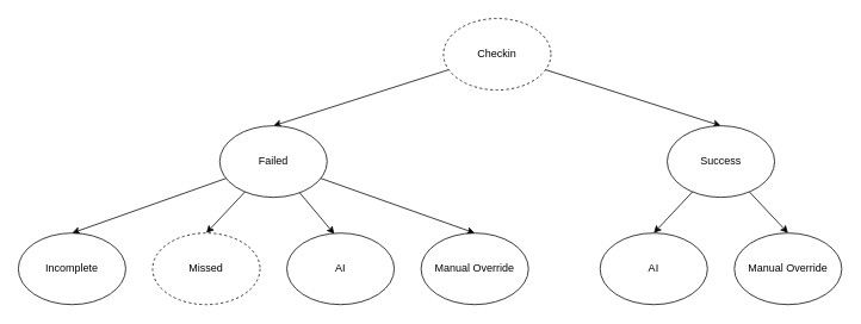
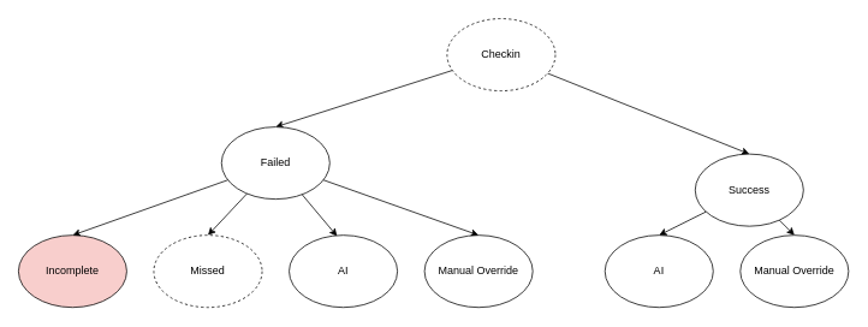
  <mxCell id="0" />
  <mxCell id="1" parent="0" />
  <mxCell id="2" style="rounded=0;orthogonalLoop=1;jettySize=auto;html=1;entryX=0.5;entryY=0;entryDx=0;entryDy=0;" edge="1" parent="1" source="4" target="9"><mxGeometry relative="1" as="geometry" /></mxCell>
  <mxCell id="3" style="rounded=0;orthogonalLoop=1;jettySize=auto;html=1;entryX=0.5;entryY=0;entryDx=0;entryDy=0;" edge="1" parent="1" source="4" target="12"><mxGeometry relative="1" as="geometry" /></mxCell>
  <mxCell id="4" value="Checkin" style="ellipse;whiteSpace=wrap;html=1;dashed=1;" vertex="1" parent="1"><mxGeometry x="495" y="20" width="120" height="80" as="geometry" /></mxCell>
  <mxCell id="5" style="rounded=0;orthogonalLoop=1;jettySize=auto;html=1;entryX=0.5;entryY=0;entryDx=0;entryDy=0;" edge="1" parent="1" source="9" target="13"><mxGeometry relative="1" as="geometry" /></mxCell>
  <mxCell id="6" style="rounded=0;orthogonalLoop=1;jettySize=auto;html=1;entryX=0.5;entryY=0;entryDx=0;entryDy=0;" edge="1" parent="1" source="9" target="14"><mxGeometry relative="1" as="geometry" /></mxCell>
  <mxCell id="7" style="rounded=0;orthogonalLoop=1;jettySize=auto;html=1;entryX=0.442;entryY=0.013;entryDx=0;entryDy=0;entryPerimeter=0;" edge="1" parent="1" source="9" target="15"><mxGeometry relative="1" as="geometry" /></mxCell>
  <mxCell id="8" style="rounded=0;orthogonalLoop=1;jettySize=auto;html=1;entryX=0.5;entryY=0;entryDx=0;entryDy=0;" edge="1" parent="1" source="9" target="16"><mxGeometry relative="1" as="geometry" /></mxCell>
  <mxCell id="9" value="Failed" style="ellipse;whiteSpace=wrap;html=1;" vertex="1" parent="1"><mxGeometry x="245" y="140" width="120" height="80" as="geometry" /></mxCell>
  <mxCell id="10" style="rounded=0;orthogonalLoop=1;jettySize=auto;html=1;entryX=0.5;entryY=0;entryDx=0;entryDy=0;" edge="1" parent="1" source="12" target="17"><mxGeometry relative="1" as="geometry" /></mxCell>
  <mxCell id="11" style="rounded=0;orthogonalLoop=1;jettySize=auto;html=1;entryX=0.5;entryY=0;entryDx=0;entryDy=0;" edge="1" parent="1" source="12" target="18"><mxGeometry relative="1" as="geometry" /></mxCell>
- <mxCell id="12" value="Success" style="ellipse;whiteSpace=wrap;html=1;" vertex="1" parent="1"><mxGeometry x="745" y="140" width="120" height="80" as="geometry" /></mxCell>
- <mxCell id="13" value="Incomplete" style="ellipse;whiteSpace=wrap;html=1;" vertex="1" parent="1"><mxGeometry x="20" y="260" width="120" height="80" as="geometry" /></mxCell>
+ <mxCell id="12" value="Success" style="ellipse;whiteSpace=wrap;html=1;" vertex="1" parent="1"><mxGeometry x="770" y="170" width="120" height="80" as="geometry" /></mxCell>
+ <mxCell id="13" value="Incomplete" style="ellipse;whiteSpace=wrap;html=1;fillColor=#f8cecc;" vertex="1" parent="1"><mxGeometry x="20" y="260" width="120" height="80" as="geometry" /></mxCell>
  <mxCell id="14" value="Missed" style="ellipse;whiteSpace=wrap;html=1;dashed=1;" vertex="1" parent="1"><mxGeometry x="170" y="260" width="120" height="80" as="geometry" /></mxCell>
  <mxCell id="15" value="AI" style="ellipse;whiteSpace=wrap;html=1;" vertex="1" parent="1"><mxGeometry x="320" y="260" width="120" height="80" as="geometry" /></mxCell>
  <mxCell id="16" value="Manual Override" style="ellipse;whiteSpace=wrap;html=1;" vertex="1" parent="1"><mxGeometry x="470" y="260" width="120" height="80" as="geometry" /></mxCell>
  <mxCell id="17" value="AI" style="ellipse;whiteSpace=wrap;html=1;" vertex="1" parent="1"><mxGeometry x="670" y="260" width="120" height="80" as="geometry" /></mxCell>
  <mxCell id="18" value="Manual Override" style="ellipse;whiteSpace=wrap;html=1;" vertex="1" parent="1"><mxGeometry x="820" y="260" width="120" height="80" as="geometry" /></mxCell>
